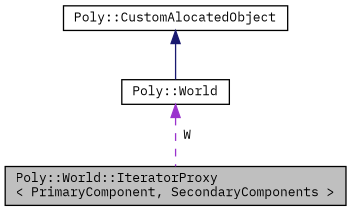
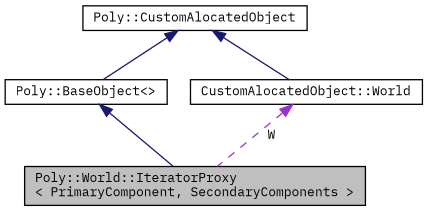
  digraph {
    fontname="IBM Plex Mono"
    node [color=black fillcolor=white fontname="IBM Plex Mono" fontsize=10 shape=record style=filled]
    edge [color=midnightblue dir=back fontname="IBM Plex Mono" fontsize=10 labelfontname=Helvetica labelfontsize=10 style=solid]
    n1 [fillcolor=grey75 fontcolor=black height=0.2 label="Poly::World::IteratorProxy\l\< PrimaryComponent, SecondaryComponents \>" width=0.4]
-   n3 [height=0.2 label="Poly::World" width=0.4]
+   n2 [height=0.2 label="Poly::BaseObject\<\>" width=0.4]
+   n3 [height=0.2 label="CustomAlocatedObject::World" width=0.4]
    n4 [height=0.2 label="Poly::CustomAlocatedObject" width=0.4]
+   n2 -> n1
    n3 -> n1 [color=darkorchid3 label=" W" style=dashed]
+   n4 -> n2
    n4 -> n3
  }
